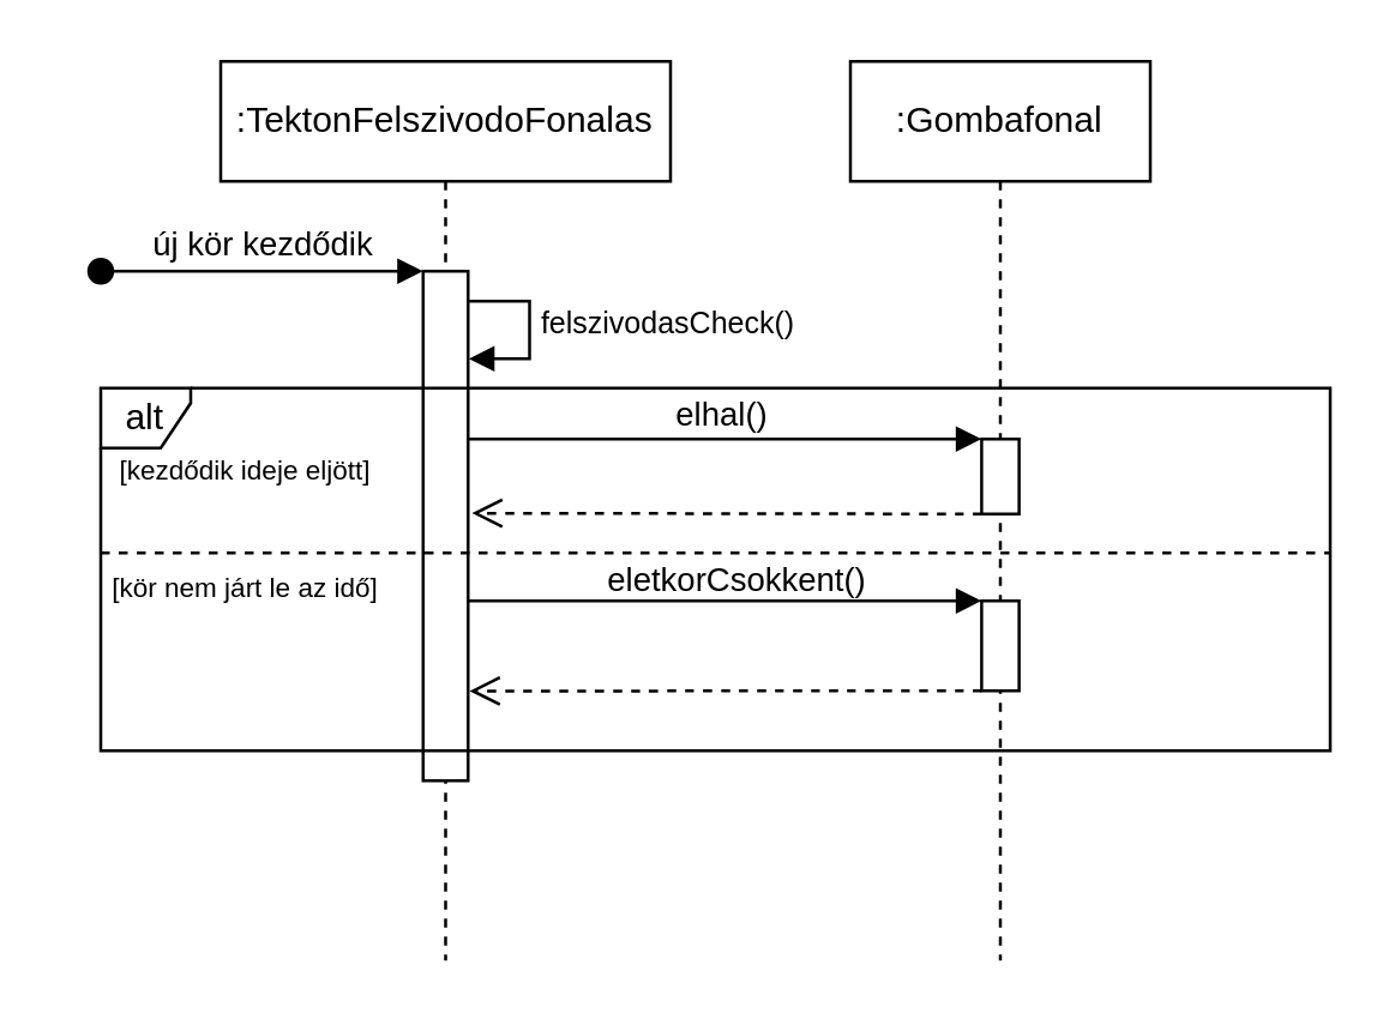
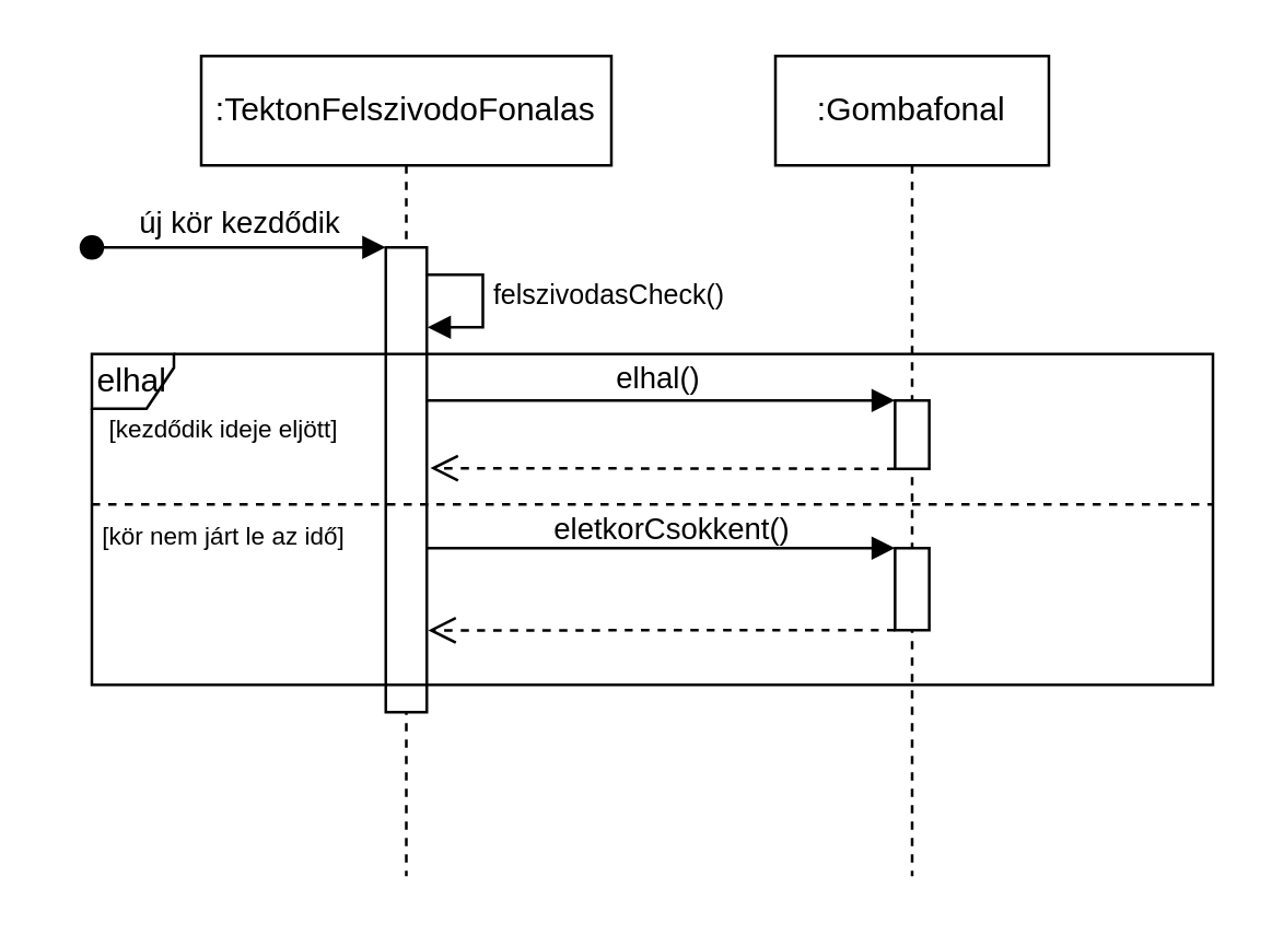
  <mxCell id="0" />
  <mxCell id="1" parent="0" />
  <mxCell id="2" value=":TektonFelszivodoFonalas" style="shape=umlLifeline;perimeter=lifelinePerimeter;whiteSpace=wrap;html=1;container=1;dropTarget=0;collapsible=0;recursiveResize=0;outlineConnect=0;portConstraint=eastwest;newEdgeStyle={&quot;curved&quot;:0,&quot;rounded&quot;:0};" parent="1" vertex="1"><mxGeometry x="73" y="20" width="150" height="300" as="geometry" /></mxCell>
  <mxCell id="3" value=":Gombafonal" style="shape=umlLifeline;perimeter=lifelinePerimeter;whiteSpace=wrap;html=1;container=1;dropTarget=0;collapsible=0;recursiveResize=0;outlineConnect=0;portConstraint=eastwest;newEdgeStyle={&quot;curved&quot;:0,&quot;rounded&quot;:0};" parent="1" vertex="1"><mxGeometry x="283" y="20" width="100" height="300" as="geometry" /></mxCell>
  <mxCell id="4" value="új kör kezdődik" style="html=1;verticalAlign=bottom;startArrow=oval;startFill=1;endArrow=block;startSize=8;curved=0;rounded=0;entryX=0;entryY=0;entryDx=0;entryDy=0;" parent="1" target="10" edge="1"><mxGeometry width="60" relative="1" as="geometry"><mxPoint x="33" y="90" as="sourcePoint" /><mxPoint x="113" y="100" as="targetPoint" /></mxGeometry></mxCell>
  <mxCell id="5" style="edgeStyle=orthogonalEdgeStyle;rounded=0;orthogonalLoop=1;jettySize=auto;html=1;entryX=1.014;entryY=0.172;entryDx=0;entryDy=0;entryPerimeter=0;exitX=0.919;exitY=0.198;exitDx=0;exitDy=0;exitPerimeter=0;endArrow=block;endFill=1;" parent="1" source="10" target="10" edge="1"><mxGeometry relative="1" as="geometry"><Array as="points"><mxPoint x="154" y="100" /><mxPoint x="176" y="100" /><mxPoint x="176" y="120" /><mxPoint x="156" y="120" /></Array></mxGeometry></mxCell>
  <mxCell id="6" style="edgeStyle=orthogonalEdgeStyle;rounded=0;orthogonalLoop=1;jettySize=auto;html=1;endArrow=block;endFill=1;entryX=0;entryY=0;entryDx=0;entryDy=0;" parent="1" source="10" target="17" edge="1"><mxGeometry relative="1" as="geometry"><Array as="points"><mxPoint x="313" y="146" /><mxPoint x="313" y="146" /></Array></mxGeometry></mxCell>
  <mxCell id="7" value="elhal()" style="edgeLabel;html=1;align=center;verticalAlign=middle;resizable=0;points=[];" parent="6" vertex="1" connectable="0"><mxGeometry x="0.1" y="-1" relative="1" as="geometry"><mxPoint x="-10" y="-10" as="offset" /></mxGeometry></mxCell>
  <mxCell id="8" style="edgeStyle=orthogonalEdgeStyle;rounded=0;orthogonalLoop=1;jettySize=auto;html=1;endArrow=block;endFill=1;entryX=0;entryY=0;entryDx=0;entryDy=0;" parent="1" source="10" target="18" edge="1"><mxGeometry relative="1" as="geometry"><Array as="points"><mxPoint x="243" y="200" /><mxPoint x="243" y="200" /></Array><mxPoint x="313" y="200" as="targetPoint" /></mxGeometry></mxCell>
  <mxCell id="9" value="eletkorCsokkent()" style="edgeLabel;html=1;align=center;verticalAlign=middle;resizable=0;points=[];" parent="8" vertex="1" connectable="0"><mxGeometry x="0.009" relative="1" as="geometry"><mxPoint x="3" y="-8" as="offset" /></mxGeometry></mxCell>
  <mxCell id="10" value="" style="whiteSpace=wrap;html=1;" parent="1" vertex="1"><mxGeometry x="140.5" y="90" width="15" height="170" as="geometry" /></mxCell>
  <mxCell id="11" value="felszivodasCheck()" style="text;html=1;align=center;verticalAlign=middle;resizable=0;points=[];autosize=1;strokeColor=none;fillColor=none;fontSize=10;" parent="1" vertex="1"><mxGeometry x="167" y="92" width="110" height="30" as="geometry" /></mxCell>
- <mxCell id="12" value="alt" style="shape=umlFrame;whiteSpace=wrap;html=1;pointerEvents=0;width=30;height=20;" parent="1" vertex="1"><mxGeometry x="33" y="129" width="410" height="121" as="geometry" /></mxCell>
+ <mxCell id="12" value="elhal" style="shape=umlFrame;whiteSpace=wrap;html=1;pointerEvents=0;width=30;height=20;" parent="1" vertex="1"><mxGeometry x="33" y="129" width="410" height="121" as="geometry" /></mxCell>
  <mxCell id="13" value="" style="line;strokeWidth=1;fillColor=none;align=left;verticalAlign=middle;spacingTop=-1;spacingLeft=3;spacingRight=3;rotatable=0;labelPosition=right;points=[];portConstraint=eastwest;strokeColor=inherit;dashed=1;" parent="1" vertex="1"><mxGeometry x="33" y="180" width="410" height="8" as="geometry" /></mxCell>
  <mxCell id="14" value="&lt;font style=&quot;font-size: 9px;&quot;&gt;[kezdődik ideje eljött]&lt;/font&gt;" style="text;html=1;align=center;verticalAlign=middle;resizable=0;points=[];autosize=1;strokeColor=none;fillColor=none;" parent="1" vertex="1"><mxGeometry x="20.5" y="141" width="120" height="30" as="geometry" /></mxCell>
  <mxCell id="15" value="&lt;font style=&quot;font-size: 9px;&quot;&gt;[kör nem járt le az idő]&lt;/font&gt;" style="text;html=1;align=center;verticalAlign=middle;resizable=0;points=[];autosize=1;strokeColor=none;fillColor=none;" parent="1" vertex="1"><mxGeometry x="20.5" y="180" width="120" height="30" as="geometry" /></mxCell>
  <mxCell id="16" style="edgeStyle=none;curved=1;rounded=0;orthogonalLoop=1;jettySize=auto;html=1;fontSize=12;startSize=8;endSize=8;endArrow=open;endFill=0;dashed=1;exitX=0;exitY=1;exitDx=0;exitDy=0;entryX=1.087;entryY=0.475;entryDx=0;entryDy=0;entryPerimeter=0;" edge="1" parent="1" source="17" target="10"><mxGeometry relative="1" as="geometry" /></mxCell>
  <mxCell id="17" value="" style="whiteSpace=wrap;html=1;" vertex="1" parent="1"><mxGeometry x="326.75" y="146" width="12.5" height="25" as="geometry" /></mxCell>
  <mxCell id="18" value="" style="whiteSpace=wrap;html=1;" vertex="1" parent="1"><mxGeometry x="326.75" y="200" width="12.5" height="30" as="geometry" /></mxCell>
  <mxCell id="19" style="edgeStyle=none;curved=1;rounded=0;orthogonalLoop=1;jettySize=auto;html=1;fontSize=12;startSize=8;endSize=8;endArrow=open;endFill=0;dashed=1;exitX=0;exitY=1;exitDx=0;exitDy=0;entryX=1.033;entryY=0.824;entryDx=0;entryDy=0;entryPerimeter=0;" edge="1" parent="1" source="18" target="10"><mxGeometry relative="1" as="geometry"><mxPoint x="323" y="230" as="sourcePoint" /><mxPoint x="153" y="230" as="targetPoint" /></mxGeometry></mxCell>
